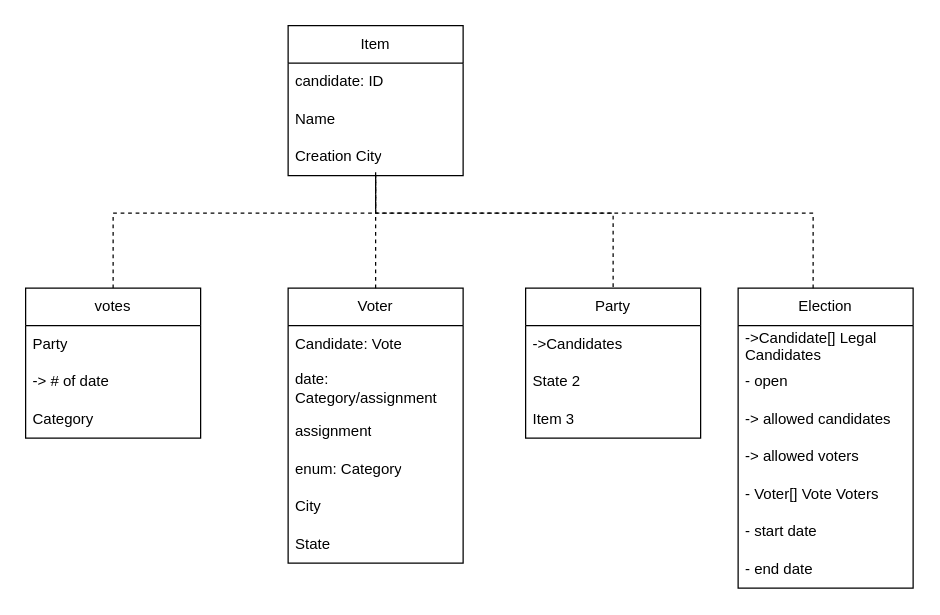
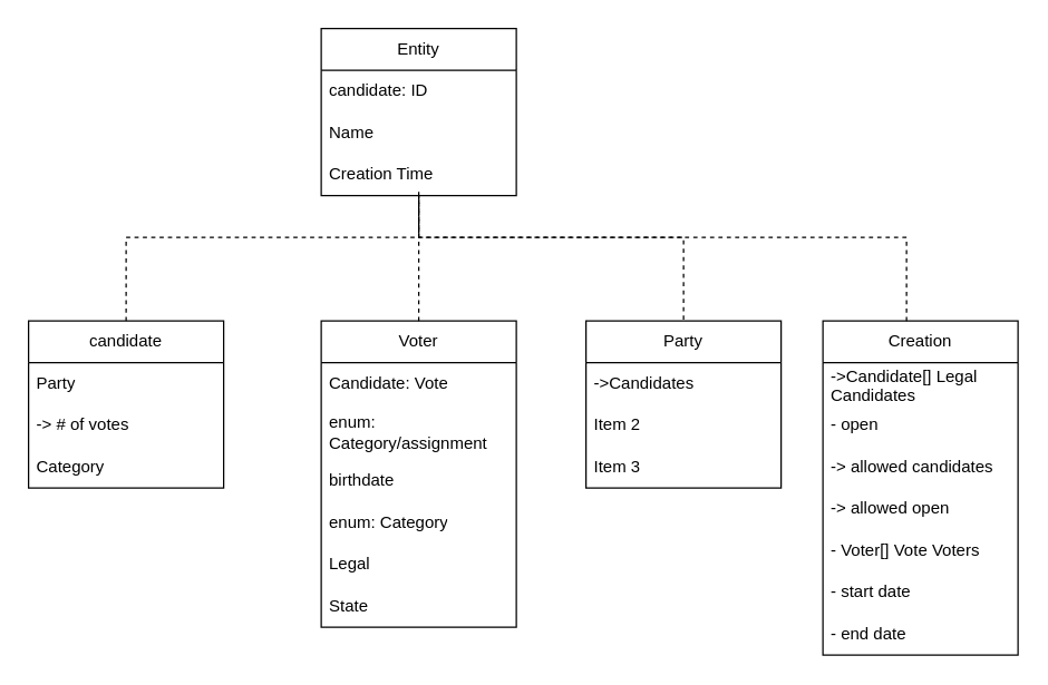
  <mxCell id="0" />
  <mxCell id="1" parent="0" />
  <mxCell id="2" value="Voter" style="swimlane;fontStyle=0;childLayout=stackLayout;horizontal=1;startSize=30;horizontalStack=0;resizeParent=1;resizeParentMax=0;resizeLast=0;collapsible=1;marginBottom=0;whiteSpace=wrap;html=1;" parent="1" vertex="1"><mxGeometry x="230" y="230" width="140" height="220" as="geometry" /></mxCell>
  <mxCell id="3" value="Candidate:&amp;nbsp;&lt;span style=&quot;background-color: initial;&quot;&gt;Vote&lt;/span&gt;" style="text;strokeColor=none;fillColor=none;align=left;verticalAlign=middle;spacingLeft=4;spacingRight=4;overflow=hidden;points=[[0,0.5],[1,0.5]];portConstraint=eastwest;rotatable=0;whiteSpace=wrap;html=1;" parent="2" vertex="1"><mxGeometry y="30" width="140" height="30" as="geometry" /></mxCell>
- <mxCell id="4" value="date: Category/assignment" style="text;strokeColor=none;fillColor=none;align=left;verticalAlign=middle;spacingLeft=4;spacingRight=4;overflow=hidden;points=[[0,0.5],[1,0.5]];portConstraint=eastwest;rotatable=0;whiteSpace=wrap;html=1;" parent="2" vertex="1"><mxGeometry y="60" width="140" height="40" as="geometry" /></mxCell>
- <mxCell id="5" value="assignment" style="text;strokeColor=none;fillColor=none;align=left;verticalAlign=middle;spacingLeft=4;spacingRight=4;overflow=hidden;points=[[0,0.5],[1,0.5]];portConstraint=eastwest;rotatable=0;whiteSpace=wrap;html=1;" parent="2" vertex="1"><mxGeometry y="100" width="140" height="30" as="geometry" /></mxCell>
+ <mxCell id="4" value="enum: Category/assignment" style="text;strokeColor=none;fillColor=none;align=left;verticalAlign=middle;spacingLeft=4;spacingRight=4;overflow=hidden;points=[[0,0.5],[1,0.5]];portConstraint=eastwest;rotatable=0;whiteSpace=wrap;html=1;" parent="2" vertex="1"><mxGeometry y="60" width="140" height="40" as="geometry" /></mxCell>
+ <mxCell id="5" value="birthdate" style="text;strokeColor=none;fillColor=none;align=left;verticalAlign=middle;spacingLeft=4;spacingRight=4;overflow=hidden;points=[[0,0.5],[1,0.5]];portConstraint=eastwest;rotatable=0;whiteSpace=wrap;html=1;" parent="2" vertex="1"><mxGeometry y="100" width="140" height="30" as="geometry" /></mxCell>
  <mxCell id="6" value="enum: Category" style="text;strokeColor=none;fillColor=none;align=left;verticalAlign=middle;spacingLeft=4;spacingRight=4;overflow=hidden;points=[[0,0.5],[1,0.5]];portConstraint=eastwest;rotatable=0;whiteSpace=wrap;html=1;" parent="2" vertex="1"><mxGeometry y="130" width="140" height="30" as="geometry" /></mxCell>
- <mxCell id="7" value="City" style="text;strokeColor=none;fillColor=none;align=left;verticalAlign=middle;spacingLeft=4;spacingRight=4;overflow=hidden;points=[[0,0.5],[1,0.5]];portConstraint=eastwest;rotatable=0;whiteSpace=wrap;html=1;" vertex="1" parent="2"><mxGeometry y="160" width="140" height="30" as="geometry" /></mxCell>
+ <mxCell id="7" value="Legal" style="text;strokeColor=none;fillColor=none;align=left;verticalAlign=middle;spacingLeft=4;spacingRight=4;overflow=hidden;points=[[0,0.5],[1,0.5]];portConstraint=eastwest;rotatable=0;whiteSpace=wrap;html=1;" vertex="1" parent="2"><mxGeometry y="160" width="140" height="30" as="geometry" /></mxCell>
  <mxCell id="8" value="State" style="text;strokeColor=none;fillColor=none;align=left;verticalAlign=middle;spacingLeft=4;spacingRight=4;overflow=hidden;points=[[0,0.5],[1,0.5]];portConstraint=eastwest;rotatable=0;whiteSpace=wrap;html=1;" vertex="1" parent="2"><mxGeometry y="190" width="140" height="30" as="geometry" /></mxCell>
- <mxCell id="9" value="Item" style="swimlane;fontStyle=0;childLayout=stackLayout;horizontal=1;startSize=30;horizontalStack=0;resizeParent=1;resizeParentMax=0;resizeLast=0;collapsible=1;marginBottom=0;whiteSpace=wrap;html=1;" parent="1" vertex="1"><mxGeometry x="230" y="20" width="140" height="120" as="geometry" /></mxCell>
+ <mxCell id="9" value="Entity" style="swimlane;fontStyle=0;childLayout=stackLayout;horizontal=1;startSize=30;horizontalStack=0;resizeParent=1;resizeParentMax=0;resizeLast=0;collapsible=1;marginBottom=0;whiteSpace=wrap;html=1;" parent="1" vertex="1"><mxGeometry x="230" y="20" width="140" height="120" as="geometry" /></mxCell>
  <mxCell id="10" value="candidate: ID" style="text;strokeColor=none;fillColor=none;align=left;verticalAlign=middle;spacingLeft=4;spacingRight=4;overflow=hidden;points=[[0,0.5],[1,0.5]];portConstraint=eastwest;rotatable=0;whiteSpace=wrap;html=1;" parent="9" vertex="1"><mxGeometry y="30" width="140" height="30" as="geometry" /></mxCell>
  <mxCell id="11" value="Name" style="text;strokeColor=none;fillColor=none;align=left;verticalAlign=middle;spacingLeft=4;spacingRight=4;overflow=hidden;points=[[0,0.5],[1,0.5]];portConstraint=eastwest;rotatable=0;whiteSpace=wrap;html=1;" parent="9" vertex="1"><mxGeometry y="60" width="140" height="30" as="geometry" /></mxCell>
- <mxCell id="12" value="Creation City" style="text;strokeColor=none;fillColor=none;align=left;verticalAlign=middle;spacingLeft=4;spacingRight=4;overflow=hidden;points=[[0,0.5],[1,0.5]];portConstraint=eastwest;rotatable=0;whiteSpace=wrap;html=1;" parent="9" vertex="1"><mxGeometry y="90" width="140" height="30" as="geometry" /></mxCell>
+ <mxCell id="12" value="Creation Time" style="text;strokeColor=none;fillColor=none;align=left;verticalAlign=middle;spacingLeft=4;spacingRight=4;overflow=hidden;points=[[0,0.5],[1,0.5]];portConstraint=eastwest;rotatable=0;whiteSpace=wrap;html=1;" parent="9" vertex="1"><mxGeometry y="90" width="140" height="30" as="geometry" /></mxCell>
  <mxCell id="13" value="" style="endArrow=none;dashed=1;html=1;rounded=0;exitX=0.5;exitY=0;exitDx=0;exitDy=0;" parent="1" source="2" edge="1"><mxGeometry width="50" height="50" relative="1" as="geometry"><mxPoint x="220" y="170" as="sourcePoint" /><mxPoint x="300" y="140" as="targetPoint" /></mxGeometry></mxCell>
  <mxCell id="14" value="Party" style="swimlane;fontStyle=0;childLayout=stackLayout;horizontal=1;startSize=30;horizontalStack=0;resizeParent=1;resizeParentMax=0;resizeLast=0;collapsible=1;marginBottom=0;whiteSpace=wrap;html=1;" parent="1" vertex="1"><mxGeometry x="420" y="230" width="140" height="120" as="geometry" /></mxCell>
  <mxCell id="15" value="-&amp;gt;Candidates" style="text;strokeColor=none;fillColor=none;align=left;verticalAlign=middle;spacingLeft=4;spacingRight=4;overflow=hidden;points=[[0,0.5],[1,0.5]];portConstraint=eastwest;rotatable=0;whiteSpace=wrap;html=1;" parent="14" vertex="1"><mxGeometry y="30" width="140" height="30" as="geometry" /></mxCell>
- <mxCell id="16" value="State 2" style="text;strokeColor=none;fillColor=none;align=left;verticalAlign=middle;spacingLeft=4;spacingRight=4;overflow=hidden;points=[[0,0.5],[1,0.5]];portConstraint=eastwest;rotatable=0;whiteSpace=wrap;html=1;" parent="14" vertex="1"><mxGeometry y="60" width="140" height="30" as="geometry" /></mxCell>
+ <mxCell id="16" value="Item 2" style="text;strokeColor=none;fillColor=none;align=left;verticalAlign=middle;spacingLeft=4;spacingRight=4;overflow=hidden;points=[[0,0.5],[1,0.5]];portConstraint=eastwest;rotatable=0;whiteSpace=wrap;html=1;" parent="14" vertex="1"><mxGeometry y="60" width="140" height="30" as="geometry" /></mxCell>
  <mxCell id="17" value="Item 3" style="text;strokeColor=none;fillColor=none;align=left;verticalAlign=middle;spacingLeft=4;spacingRight=4;overflow=hidden;points=[[0,0.5],[1,0.5]];portConstraint=eastwest;rotatable=0;whiteSpace=wrap;html=1;" parent="14" vertex="1"><mxGeometry y="90" width="140" height="30" as="geometry" /></mxCell>
  <mxCell id="18" value="" style="endArrow=none;dashed=1;html=1;rounded=0;entryX=0.5;entryY=0;entryDx=0;entryDy=0;" parent="1" target="14" edge="1"><mxGeometry width="50" height="50" relative="1" as="geometry"><mxPoint x="300" y="140" as="sourcePoint" /><mxPoint x="570" y="170" as="targetPoint" /><Array as="points"><mxPoint x="300" y="170" /><mxPoint x="490" y="170" /></Array></mxGeometry></mxCell>
  <mxCell id="19" value="" style="endArrow=none;dashed=1;html=1;rounded=0;entryX=0.5;entryY=0.913;entryDx=0;entryDy=0;entryPerimeter=0;" parent="1" target="12" edge="1"><mxGeometry width="50" height="50" relative="1" as="geometry"><mxPoint x="90" y="230" as="sourcePoint" /><mxPoint x="300" y="150" as="targetPoint" /><Array as="points"><mxPoint x="90" y="170" /><mxPoint x="300" y="170" /></Array></mxGeometry></mxCell>
- <mxCell id="20" value="votes" style="swimlane;fontStyle=0;childLayout=stackLayout;horizontal=1;startSize=30;horizontalStack=0;resizeParent=1;resizeParentMax=0;resizeLast=0;collapsible=1;marginBottom=0;whiteSpace=wrap;html=1;" parent="1" vertex="1"><mxGeometry x="20" y="230" width="140" height="120" as="geometry" /></mxCell>
+ <mxCell id="20" value="candidate" style="swimlane;fontStyle=0;childLayout=stackLayout;horizontal=1;startSize=30;horizontalStack=0;resizeParent=1;resizeParentMax=0;resizeLast=0;collapsible=1;marginBottom=0;whiteSpace=wrap;html=1;" parent="1" vertex="1"><mxGeometry x="20" y="230" width="140" height="120" as="geometry" /></mxCell>
  <mxCell id="21" value="P&lt;span style=&quot;background-color: initial;&quot;&gt;arty&lt;/span&gt;" style="text;strokeColor=none;fillColor=none;align=left;verticalAlign=middle;spacingLeft=4;spacingRight=4;overflow=hidden;points=[[0,0.5],[1,0.5]];portConstraint=eastwest;rotatable=0;whiteSpace=wrap;html=1;" parent="20" vertex="1"><mxGeometry y="30" width="140" height="30" as="geometry" /></mxCell>
- <mxCell id="22" value="&lt;div&gt;-&amp;gt; # of date&lt;/div&gt;" style="text;strokeColor=none;fillColor=none;align=left;verticalAlign=middle;spacingLeft=4;spacingRight=4;overflow=hidden;points=[[0,0.5],[1,0.5]];portConstraint=eastwest;rotatable=0;whiteSpace=wrap;html=1;" parent="20" vertex="1"><mxGeometry y="60" width="140" height="30" as="geometry" /></mxCell>
+ <mxCell id="22" value="&lt;div&gt;-&amp;gt; # of votes&lt;/div&gt;" style="text;strokeColor=none;fillColor=none;align=left;verticalAlign=middle;spacingLeft=4;spacingRight=4;overflow=hidden;points=[[0,0.5],[1,0.5]];portConstraint=eastwest;rotatable=0;whiteSpace=wrap;html=1;" parent="20" vertex="1"><mxGeometry y="60" width="140" height="30" as="geometry" /></mxCell>
  <mxCell id="23" value="Category" style="text;strokeColor=none;fillColor=none;align=left;verticalAlign=middle;spacingLeft=4;spacingRight=4;overflow=hidden;points=[[0,0.5],[1,0.5]];portConstraint=eastwest;rotatable=0;whiteSpace=wrap;html=1;" parent="20" vertex="1"><mxGeometry y="90" width="140" height="30" as="geometry" /></mxCell>
- <mxCell id="24" value="Election" style="swimlane;fontStyle=0;childLayout=stackLayout;horizontal=1;startSize=30;horizontalStack=0;resizeParent=1;resizeParentMax=0;resizeLast=0;collapsible=1;marginBottom=0;whiteSpace=wrap;html=1;" parent="1" vertex="1"><mxGeometry x="590" y="230" width="140" height="240" as="geometry" /></mxCell>
+ <mxCell id="24" value="Creation" style="swimlane;fontStyle=0;childLayout=stackLayout;horizontal=1;startSize=30;horizontalStack=0;resizeParent=1;resizeParentMax=0;resizeLast=0;collapsible=1;marginBottom=0;whiteSpace=wrap;html=1;" parent="1" vertex="1"><mxGeometry x="590" y="230" width="140" height="240" as="geometry" /></mxCell>
  <mxCell id="25" value="-&amp;gt;Candidate[]&amp;nbsp;&lt;span style=&quot;background-color: initial;&quot;&gt;Legal Candidates&amp;nbsp;&lt;/span&gt;" style="text;strokeColor=none;fillColor=none;align=left;verticalAlign=middle;spacingLeft=4;spacingRight=4;overflow=hidden;points=[[0,0.5],[1,0.5]];portConstraint=eastwest;rotatable=0;whiteSpace=wrap;html=1;" parent="24" vertex="1"><mxGeometry y="30" width="140" height="30" as="geometry" /></mxCell>
  <mxCell id="26" value="&lt;div&gt;- open&lt;/div&gt;" style="text;strokeColor=none;fillColor=none;align=left;verticalAlign=middle;spacingLeft=4;spacingRight=4;overflow=hidden;points=[[0,0.5],[1,0.5]];portConstraint=eastwest;rotatable=0;whiteSpace=wrap;html=1;" parent="24" vertex="1"><mxGeometry y="60" width="140" height="30" as="geometry" /></mxCell>
  <mxCell id="27" value="-&amp;gt; allowed candidates" style="text;strokeColor=none;fillColor=none;align=left;verticalAlign=middle;spacingLeft=4;spacingRight=4;overflow=hidden;points=[[0,0.5],[1,0.5]];portConstraint=eastwest;rotatable=0;whiteSpace=wrap;html=1;" parent="24" vertex="1"><mxGeometry y="90" width="140" height="30" as="geometry" /></mxCell>
- <mxCell id="28" value="-&amp;gt; allowed voters" style="text;strokeColor=none;fillColor=none;align=left;verticalAlign=middle;spacingLeft=4;spacingRight=4;overflow=hidden;points=[[0,0.5],[1,0.5]];portConstraint=eastwest;rotatable=0;whiteSpace=wrap;html=1;" parent="24" vertex="1"><mxGeometry y="120" width="140" height="30" as="geometry" /></mxCell>
+ <mxCell id="28" value="-&amp;gt; allowed open" style="text;strokeColor=none;fillColor=none;align=left;verticalAlign=middle;spacingLeft=4;spacingRight=4;overflow=hidden;points=[[0,0.5],[1,0.5]];portConstraint=eastwest;rotatable=0;whiteSpace=wrap;html=1;" parent="24" vertex="1"><mxGeometry y="120" width="140" height="30" as="geometry" /></mxCell>
  <mxCell id="29" value="- Voter[] Vote Voters" style="text;strokeColor=none;fillColor=none;align=left;verticalAlign=middle;spacingLeft=4;spacingRight=4;overflow=hidden;points=[[0,0.5],[1,0.5]];portConstraint=eastwest;rotatable=0;whiteSpace=wrap;html=1;" parent="24" vertex="1"><mxGeometry y="150" width="140" height="30" as="geometry" /></mxCell>
  <mxCell id="30" value="&lt;div&gt;- start date&lt;/div&gt;" style="text;strokeColor=none;fillColor=none;align=left;verticalAlign=middle;spacingLeft=4;spacingRight=4;overflow=hidden;points=[[0,0.5],[1,0.5]];portConstraint=eastwest;rotatable=0;whiteSpace=wrap;html=1;" vertex="1" parent="24"><mxGeometry y="180" width="140" height="30" as="geometry" /></mxCell>
  <mxCell id="31" value="&lt;div&gt;- end&lt;span style=&quot;background-color: transparent; color: light-dark(rgb(0, 0, 0), rgb(255, 255, 255));&quot;&gt;&amp;nbsp;date&lt;/span&gt;&lt;/div&gt;" style="text;strokeColor=none;fillColor=none;align=left;verticalAlign=middle;spacingLeft=4;spacingRight=4;overflow=hidden;points=[[0,0.5],[1,0.5]];portConstraint=eastwest;rotatable=0;whiteSpace=wrap;html=1;" vertex="1" parent="24"><mxGeometry y="210" width="140" height="30" as="geometry" /></mxCell>
  <mxCell id="32" value="" style="endArrow=none;dashed=1;html=1;rounded=0;" parent="1" edge="1"><mxGeometry width="50" height="50" relative="1" as="geometry"><mxPoint x="650" y="230" as="sourcePoint" /><mxPoint x="300" y="140" as="targetPoint" /><Array as="points"><mxPoint x="650" y="170" /><mxPoint x="300" y="170" /></Array></mxGeometry></mxCell>
